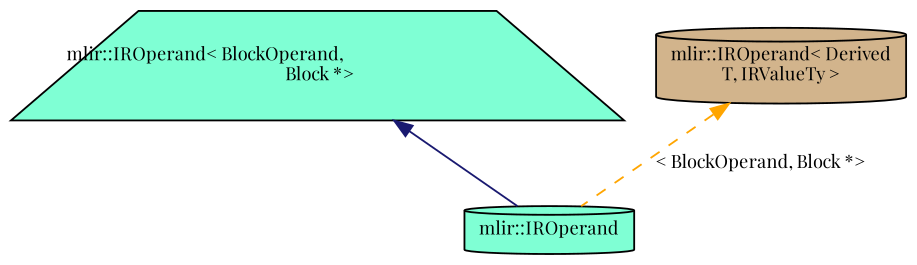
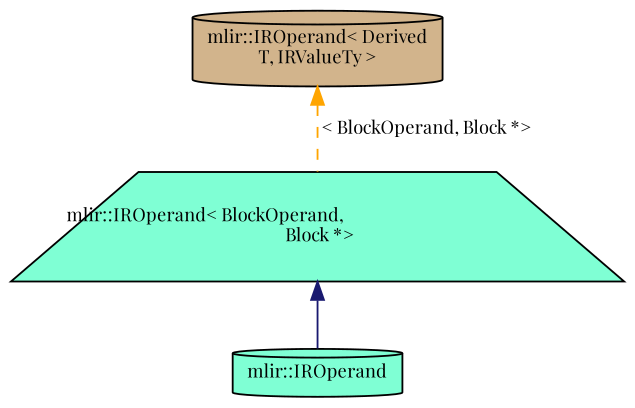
  digraph {
    fontname="Playfair Display"
    node [color=black fillcolor=aquamarine fontname="Playfair Display" fontsize=10 shape=cylinder style=filled]
    edge [dir=back fontname="Playfair Display" fontsize=10 labelfontname=Helvetica labelfontsize=10]
    n1 [fontcolor=black height=0.2 label="mlir::IROperand" width=0.4]
    n2 [height=0.2 label="mlir::IROperand\< BlockOperand,\l Block *\>" shape=trapezium width=0.4]
    n3 [fillcolor=tan height=0.2 label="mlir::IROperand\< Derived\lT, IRValueTy \>" width=0.4]
    n2 -> n1 [color=midnightblue style=solid]
-   n3 -> n1 [color=orange label=" \< BlockOperand, Block *\>" style=dashed]
+   n3 -> n2 [color=orange label=" \< BlockOperand, Block *\>" style=dashed]
  }
